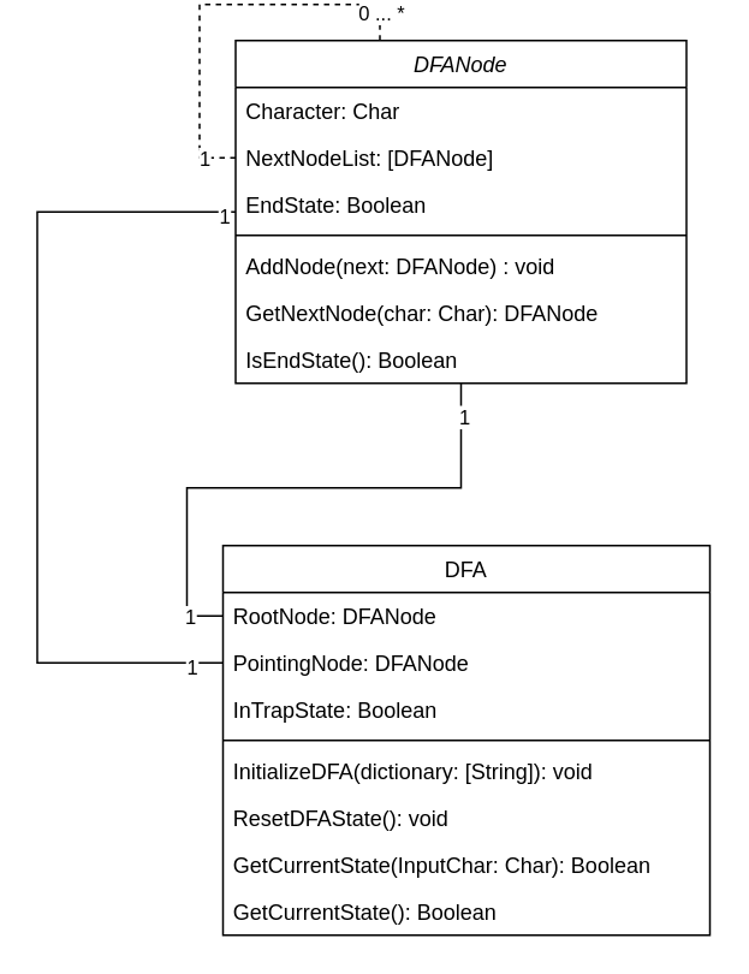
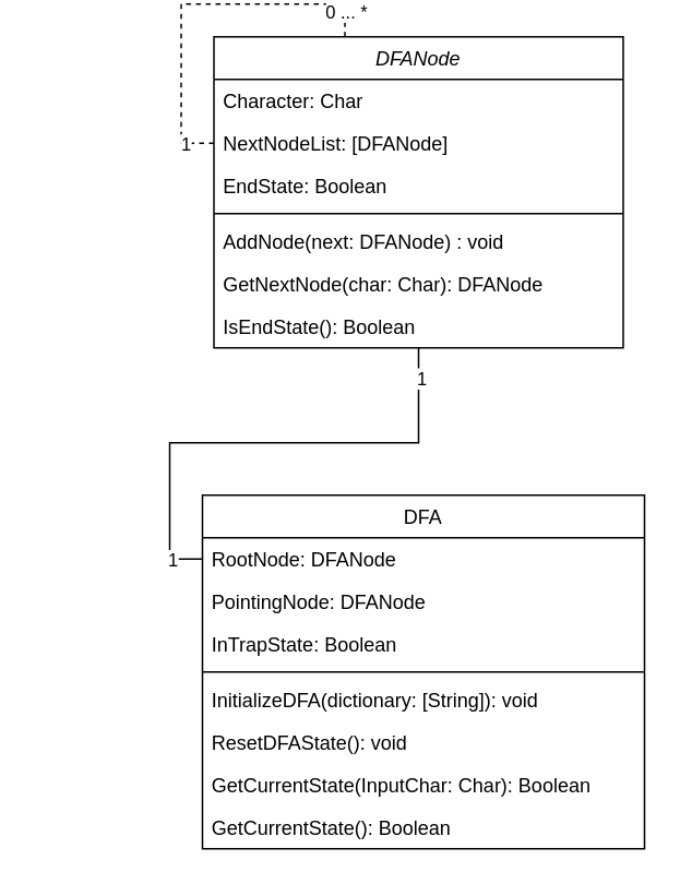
  <mxCell id="0" />
  <mxCell id="1" parent="0" />
  <mxCell id="2" value="DFANode" style="swimlane;fontStyle=2;align=center;verticalAlign=top;childLayout=stackLayout;horizontal=1;startSize=26;horizontalStack=0;resizeParent=1;resizeLast=0;collapsible=1;marginBottom=0;rounded=0;shadow=0;strokeWidth=1;" parent="1" vertex="1"><mxGeometry x="130" y="20" width="250" height="190" as="geometry"><mxRectangle x="230" y="140" width="160" height="26" as="alternateBounds" /></mxGeometry></mxCell>
  <mxCell id="3" value="Character: Char" style="text;align=left;verticalAlign=top;spacingLeft=4;spacingRight=4;overflow=hidden;rotatable=0;points=[[0,0.5],[1,0.5]];portConstraint=eastwest;" parent="2" vertex="1"><mxGeometry y="26" width="250" height="26" as="geometry" /></mxCell>
  <mxCell id="4" style="edgeStyle=orthogonalEdgeStyle;rounded=0;orthogonalLoop=1;jettySize=auto;html=1;endArrow=none;endFill=0;dashed=1;" edge="1" parent="2" source="7" target="2"><mxGeometry relative="1" as="geometry"><Array as="points"><mxPoint x="-20" y="65" /><mxPoint x="-20" y="-20" /><mxPoint x="80" y="-20" /></Array></mxGeometry></mxCell>
  <mxCell id="5" value="1" style="edgeLabel;html=1;align=center;verticalAlign=middle;resizable=0;points=[];" vertex="1" connectable="0" parent="4"><mxGeometry x="-0.84" relative="1" as="geometry"><mxPoint as="offset" /></mxGeometry></mxCell>
  <mxCell id="6" value="0 ... *" style="edgeLabel;html=1;align=center;verticalAlign=middle;resizable=0;points=[];" vertex="1" connectable="0" parent="4"><mxGeometry x="0.86" relative="1" as="geometry"><mxPoint as="offset" /></mxGeometry></mxCell>
  <mxCell id="7" value="NextNodeList: [DFANode]" style="text;align=left;verticalAlign=top;spacingLeft=4;spacingRight=4;overflow=hidden;rotatable=0;points=[[0,0.5],[1,0.5]];portConstraint=eastwest;rounded=0;shadow=0;html=0;" parent="2" vertex="1"><mxGeometry y="52" width="250" height="26" as="geometry" /></mxCell>
  <mxCell id="8" value="EndState: Boolean" style="text;align=left;verticalAlign=top;spacingLeft=4;spacingRight=4;overflow=hidden;rotatable=0;points=[[0,0.5],[1,0.5]];portConstraint=eastwest;rounded=0;shadow=0;html=0;" parent="2" vertex="1"><mxGeometry y="78" width="250" height="26" as="geometry" /></mxCell>
  <mxCell id="9" value="" style="line;html=1;strokeWidth=1;align=left;verticalAlign=middle;spacingTop=-1;spacingLeft=3;spacingRight=3;rotatable=0;labelPosition=right;points=[];portConstraint=eastwest;" parent="2" vertex="1"><mxGeometry y="104" width="250" height="8" as="geometry" /></mxCell>
  <mxCell id="10" value="AddNode(next: DFANode) : void" style="text;align=left;verticalAlign=top;spacingLeft=4;spacingRight=4;overflow=hidden;rotatable=0;points=[[0,0.5],[1,0.5]];portConstraint=eastwest;" parent="2" vertex="1"><mxGeometry y="112" width="250" height="26" as="geometry" /></mxCell>
  <mxCell id="11" value="GetNextNode(char: Char): DFANode" style="text;align=left;verticalAlign=top;spacingLeft=4;spacingRight=4;overflow=hidden;rotatable=0;points=[[0,0.5],[1,0.5]];portConstraint=eastwest;" vertex="1" parent="2"><mxGeometry y="138" width="250" height="26" as="geometry" /></mxCell>
  <mxCell id="12" value="IsEndState(): Boolean" style="text;align=left;verticalAlign=top;spacingLeft=4;spacingRight=4;overflow=hidden;rotatable=0;points=[[0,0.5],[1,0.5]];portConstraint=eastwest;" vertex="1" parent="2"><mxGeometry y="164" width="250" height="26" as="geometry" /></mxCell>
  <mxCell id="13" value="DFA" style="swimlane;fontStyle=0;align=center;verticalAlign=top;childLayout=stackLayout;horizontal=1;startSize=26;horizontalStack=0;resizeParent=1;resizeLast=0;collapsible=1;marginBottom=0;rounded=0;shadow=0;strokeWidth=1;" parent="1" vertex="1"><mxGeometry x="123" y="300" width="270" height="216" as="geometry"><mxRectangle x="550" y="140" width="160" height="26" as="alternateBounds" /></mxGeometry></mxCell>
  <mxCell id="14" value="RootNode: DFANode" style="text;align=left;verticalAlign=top;spacingLeft=4;spacingRight=4;overflow=hidden;rotatable=0;points=[[0,0.5],[1,0.5]];portConstraint=eastwest;" parent="13" vertex="1"><mxGeometry y="26" width="270" height="26" as="geometry" /></mxCell>
  <mxCell id="15" value="PointingNode: DFANode" style="text;align=left;verticalAlign=top;spacingLeft=4;spacingRight=4;overflow=hidden;rotatable=0;points=[[0,0.5],[1,0.5]];portConstraint=eastwest;rounded=0;shadow=0;html=0;" parent="13" vertex="1"><mxGeometry y="52" width="270" height="26" as="geometry" /></mxCell>
  <mxCell id="16" value="InTrapState: Boolean" style="text;align=left;verticalAlign=top;spacingLeft=4;spacingRight=4;overflow=hidden;rotatable=0;points=[[0,0.5],[1,0.5]];portConstraint=eastwest;rounded=0;shadow=0;html=0;" parent="13" vertex="1"><mxGeometry y="78" width="270" height="26" as="geometry" /></mxCell>
  <mxCell id="17" value="" style="line;html=1;strokeWidth=1;align=left;verticalAlign=middle;spacingTop=-1;spacingLeft=3;spacingRight=3;rotatable=0;labelPosition=right;points=[];portConstraint=eastwest;" parent="13" vertex="1"><mxGeometry y="104" width="270" height="8" as="geometry" /></mxCell>
  <mxCell id="18" value="InitializeDFA(dictionary: [String]): void" style="text;align=left;verticalAlign=top;spacingLeft=4;spacingRight=4;overflow=hidden;rotatable=0;points=[[0,0.5],[1,0.5]];portConstraint=eastwest;" parent="13" vertex="1"><mxGeometry y="112" width="270" height="26" as="geometry" /></mxCell>
  <mxCell id="19" value="ResetDFAState(): void" style="text;align=left;verticalAlign=top;spacingLeft=4;spacingRight=4;overflow=hidden;rotatable=0;points=[[0,0.5],[1,0.5]];portConstraint=eastwest;" parent="13" vertex="1"><mxGeometry y="138" width="270" height="26" as="geometry" /></mxCell>
  <mxCell id="20" value="GetCurrentState(InputChar: Char): Boolean" style="text;align=left;verticalAlign=top;spacingLeft=4;spacingRight=4;overflow=hidden;rotatable=0;points=[[0,0.5],[1,0.5]];portConstraint=eastwest;" vertex="1" parent="13"><mxGeometry y="164" width="270" height="26" as="geometry" /></mxCell>
  <mxCell id="21" value="GetCurrentState(): Boolean" style="text;align=left;verticalAlign=top;spacingLeft=4;spacingRight=4;overflow=hidden;rotatable=0;points=[[0,0.5],[1,0.5]];portConstraint=eastwest;" vertex="1" parent="13"><mxGeometry y="190" width="270" height="26" as="geometry" /></mxCell>
  <mxCell id="22" style="edgeStyle=orthogonalEdgeStyle;rounded=0;orthogonalLoop=1;jettySize=auto;html=1;endArrow=none;endFill=0;" edge="1" parent="1" source="14" target="2"><mxGeometry relative="1" as="geometry" /></mxCell>
  <mxCell id="23" value="1" style="edgeLabel;html=1;align=center;verticalAlign=middle;resizable=0;points=[];" vertex="1" connectable="0" parent="22"><mxGeometry x="0.878" y="-1" relative="1" as="geometry"><mxPoint as="offset" /></mxGeometry></mxCell>
  <mxCell id="24" value="1" style="edgeLabel;html=1;align=center;verticalAlign=middle;resizable=0;points=[];" vertex="1" connectable="0" parent="22"><mxGeometry x="-0.871" relative="1" as="geometry"><mxPoint as="offset" /></mxGeometry></mxCell>
- <mxCell id="25" style="edgeStyle=orthogonalEdgeStyle;rounded=0;orthogonalLoop=1;jettySize=auto;html=1;endArrow=none;endFill=0;" edge="1" parent="1" source="15" target="2"><mxGeometry relative="1" as="geometry"><Array as="points"><mxPoint x="20" y="365" /><mxPoint x="20" y="115" /></Array></mxGeometry></mxCell>
- <mxCell id="26" value="1" style="edgeLabel;html=1;align=center;verticalAlign=middle;resizable=0;points=[];" vertex="1" connectable="0" parent="25"><mxGeometry x="0.968" y="-2" relative="1" as="geometry"><mxPoint as="offset" /></mxGeometry></mxCell>
- <mxCell id="27" value="1" style="edgeLabel;html=1;align=center;verticalAlign=middle;resizable=0;points=[];" vertex="1" connectable="0" parent="25"><mxGeometry x="-0.924" y="2" relative="1" as="geometry"><mxPoint as="offset" /></mxGeometry></mxCell>
